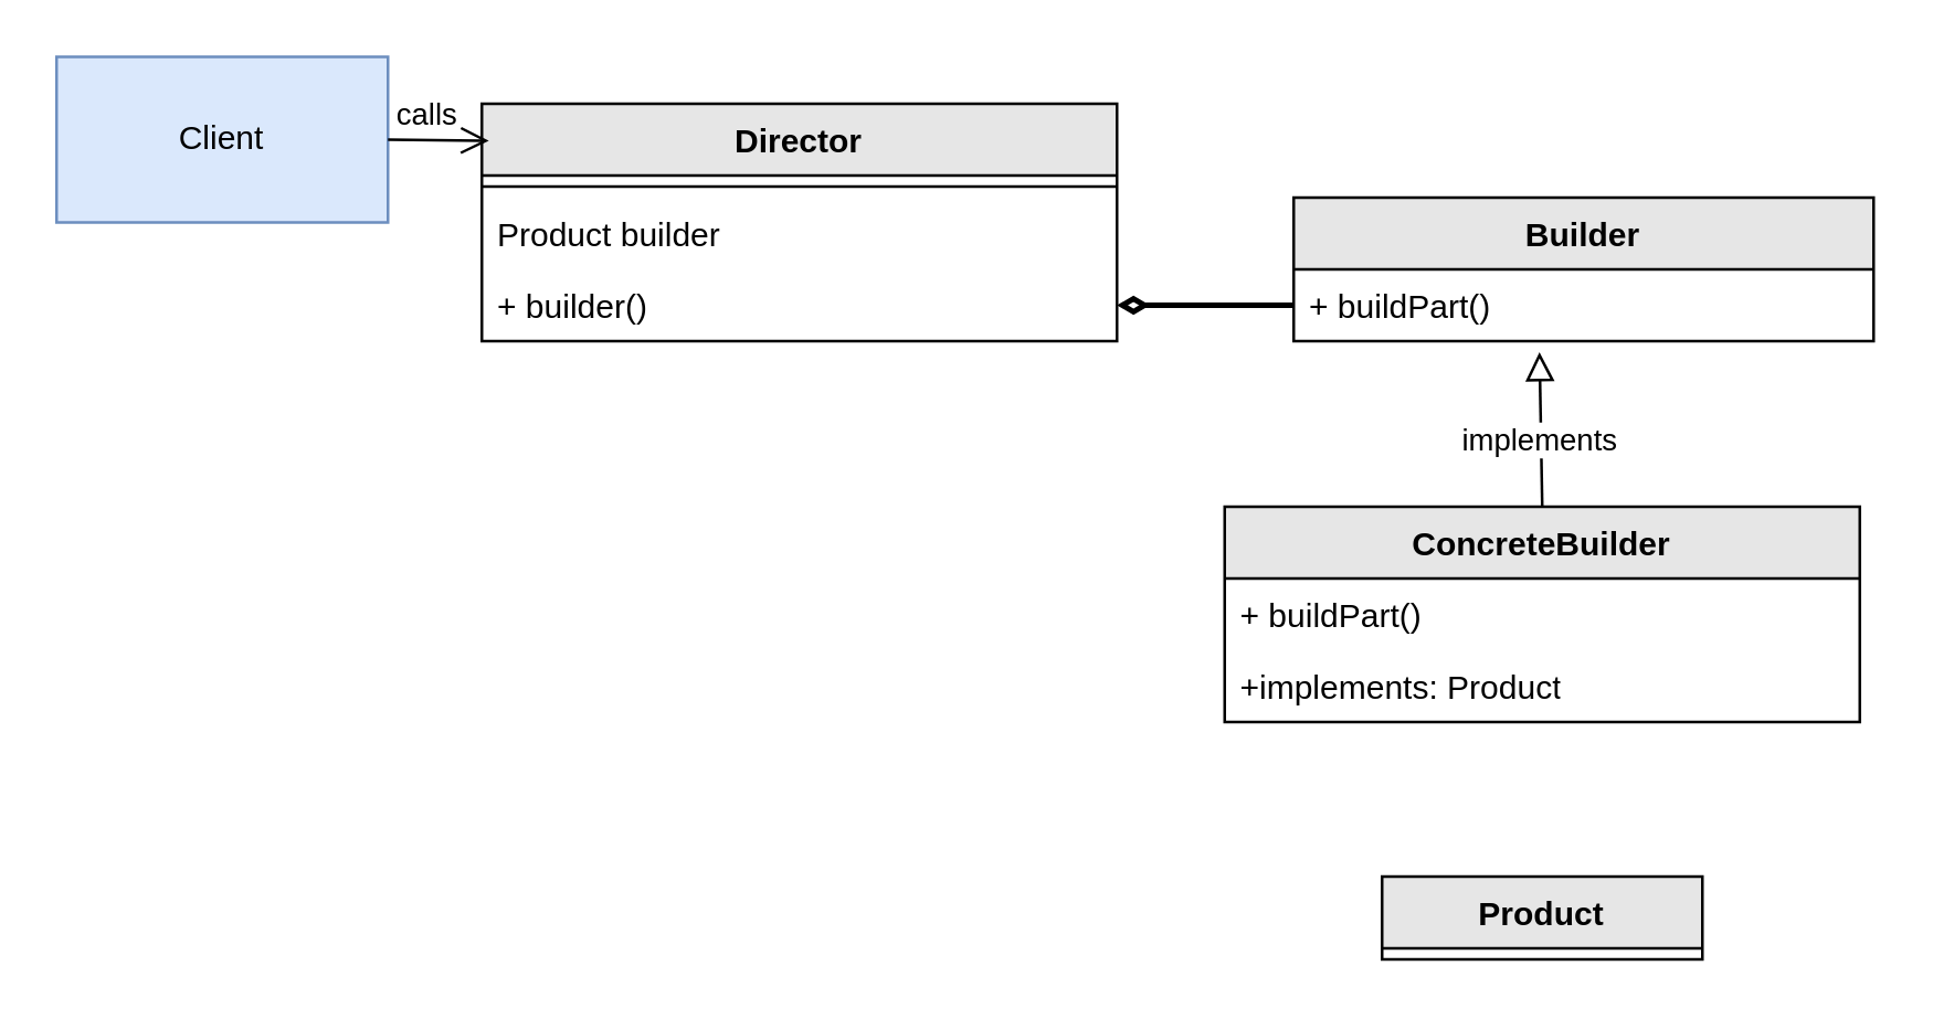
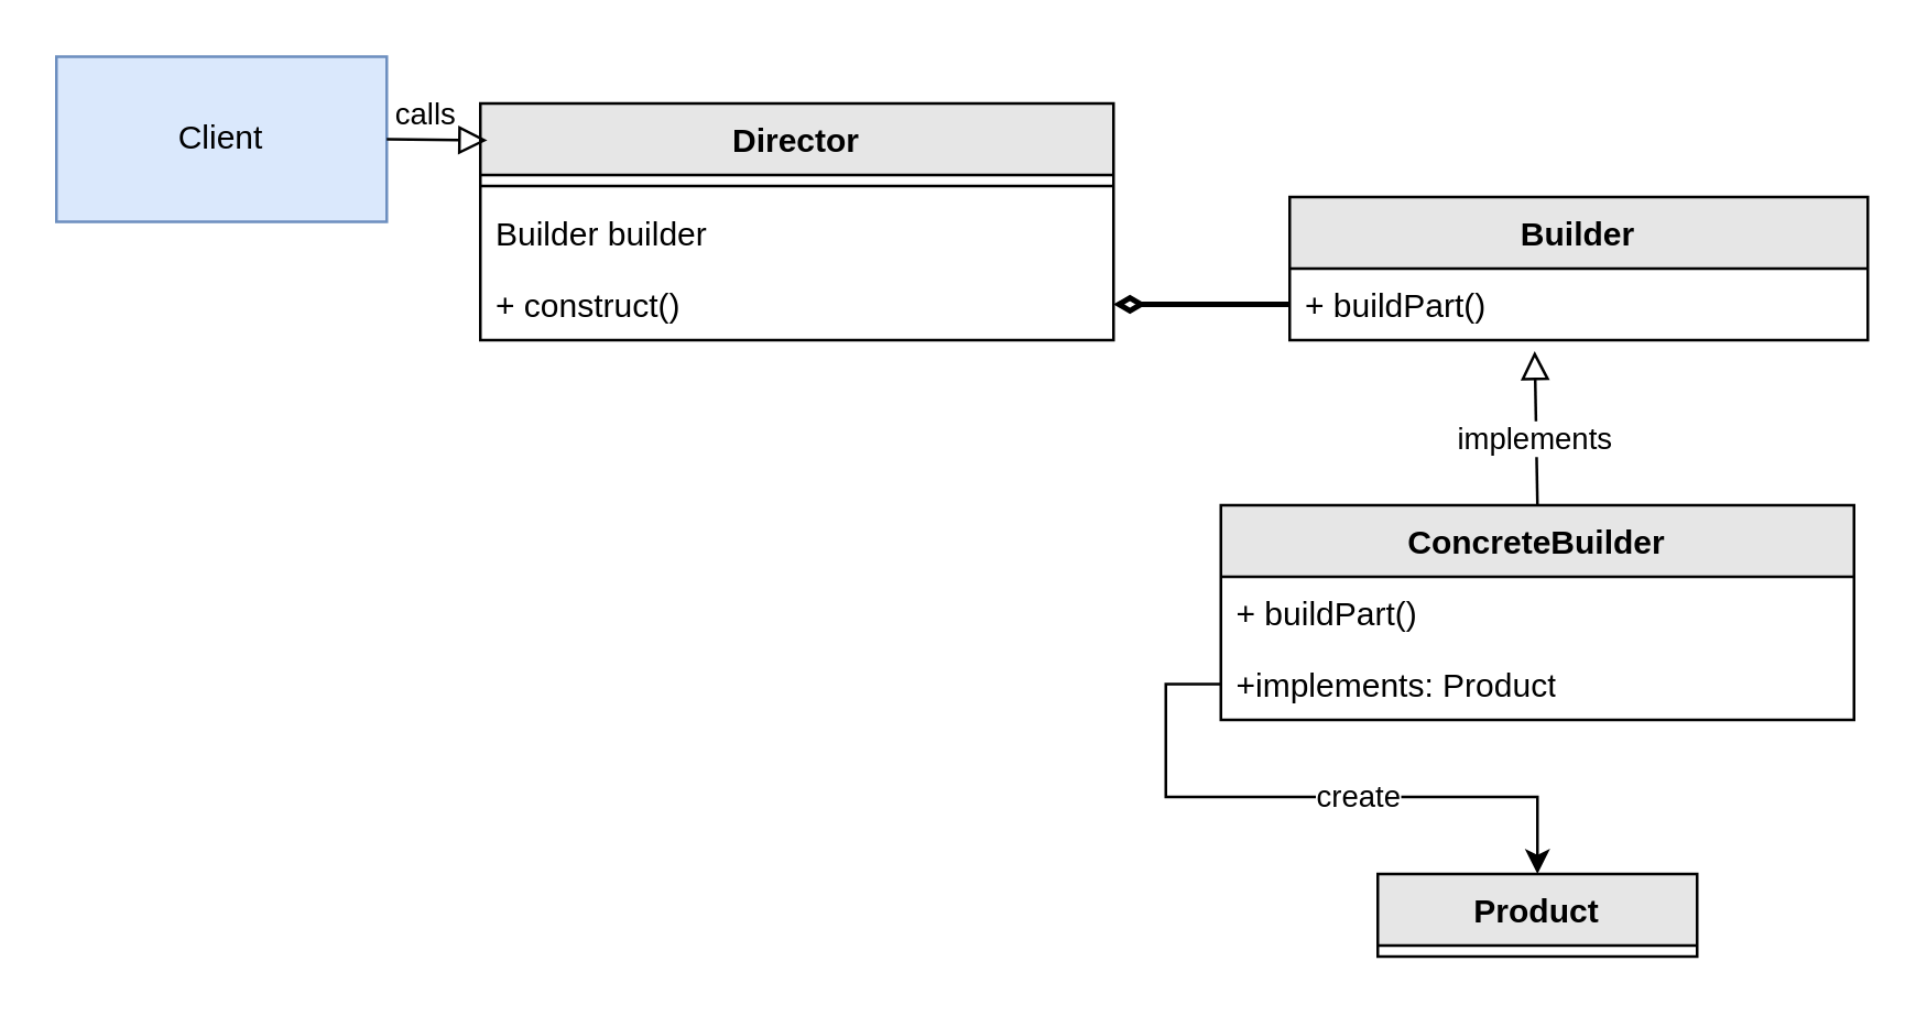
  <mxCell id="0" />
  <mxCell id="1" parent="0" />
  <mxCell id="2" value="Director" style="swimlane;fontStyle=1;align=center;verticalAlign=top;childLayout=stackLayout;horizontal=1;startSize=26;horizontalStack=0;resizeParent=1;resizeParentMax=0;resizeLast=0;collapsible=1;marginBottom=0;whiteSpace=wrap;html=1;fillColor=#E6E6E6;" vertex="1" parent="1"><mxGeometry x="174" y="37" width="230" height="86" as="geometry" /></mxCell>
  <mxCell id="3" value="" style="line;strokeWidth=1;fillColor=none;align=left;verticalAlign=middle;spacingTop=-1;spacingLeft=3;spacingRight=3;rotatable=0;labelPosition=right;points=[];portConstraint=eastwest;strokeColor=inherit;" vertex="1" parent="2"><mxGeometry y="26" width="230" height="8" as="geometry" /></mxCell>
- <mxCell id="4" value="Product builder" style="text;strokeColor=none;fillColor=none;align=left;verticalAlign=top;spacingLeft=4;spacingRight=4;overflow=hidden;rotatable=0;points=[[0,0.5],[1,0.5]];portConstraint=eastwest;whiteSpace=wrap;html=1;" vertex="1" parent="2"><mxGeometry y="34" width="230" height="26" as="geometry" /></mxCell>
- <mxCell id="5" value="+ builder()" style="text;strokeColor=none;fillColor=none;align=left;verticalAlign=top;spacingLeft=4;spacingRight=4;overflow=hidden;rotatable=0;points=[[0,0.5],[1,0.5]];portConstraint=eastwest;whiteSpace=wrap;html=1;" vertex="1" parent="2"><mxGeometry y="60" width="230" height="26" as="geometry" /></mxCell>
+ <mxCell id="4" value="Builder builder" style="text;strokeColor=none;fillColor=none;align=left;verticalAlign=top;spacingLeft=4;spacingRight=4;overflow=hidden;rotatable=0;points=[[0,0.5],[1,0.5]];portConstraint=eastwest;whiteSpace=wrap;html=1;" vertex="1" parent="2"><mxGeometry y="34" width="230" height="26" as="geometry" /></mxCell>
+ <mxCell id="5" value="+ construct()" style="text;strokeColor=none;fillColor=none;align=left;verticalAlign=top;spacingLeft=4;spacingRight=4;overflow=hidden;rotatable=0;points=[[0,0.5],[1,0.5]];portConstraint=eastwest;whiteSpace=wrap;html=1;" vertex="1" parent="2"><mxGeometry y="60" width="230" height="26" as="geometry" /></mxCell>
  <mxCell id="6" value="Builder" style="swimlane;fontStyle=1;align=center;verticalAlign=top;childLayout=stackLayout;horizontal=1;startSize=26;horizontalStack=0;resizeParent=1;resizeParentMax=0;resizeLast=0;collapsible=1;marginBottom=0;whiteSpace=wrap;html=1;fillColor=#E6E6E6;" vertex="1" parent="1"><mxGeometry x="468" y="71" width="210" height="52" as="geometry" /></mxCell>
  <mxCell id="7" value="+ buildPart()" style="text;strokeColor=none;fillColor=none;align=left;verticalAlign=top;spacingLeft=4;spacingRight=4;overflow=hidden;rotatable=0;points=[[0,0.5],[1,0.5]];portConstraint=eastwest;whiteSpace=wrap;html=1;" vertex="1" parent="6"><mxGeometry y="26" width="210" height="26" as="geometry" /></mxCell>
  <mxCell id="8" value="ConcreteBuilder" style="swimlane;fontStyle=1;align=center;verticalAlign=top;childLayout=stackLayout;horizontal=1;startSize=26;horizontalStack=0;resizeParent=1;resizeParentMax=0;resizeLast=0;collapsible=1;marginBottom=0;whiteSpace=wrap;html=1;fillColor=#E6E6E6;" vertex="1" parent="1"><mxGeometry x="443" y="183" width="230" height="78" as="geometry" /></mxCell>
  <mxCell id="9" value="+ buildPart()" style="text;strokeColor=none;fillColor=none;align=left;verticalAlign=top;spacingLeft=4;spacingRight=4;overflow=hidden;rotatable=0;points=[[0,0.5],[1,0.5]];portConstraint=eastwest;whiteSpace=wrap;html=1;" vertex="1" parent="8"><mxGeometry y="26" width="230" height="26" as="geometry" /></mxCell>
  <mxCell id="10" value="+implements: Product" style="text;strokeColor=none;fillColor=none;align=left;verticalAlign=top;spacingLeft=4;spacingRight=4;overflow=hidden;rotatable=0;points=[[0,0.5],[1,0.5]];portConstraint=eastwest;whiteSpace=wrap;html=1;" vertex="1" parent="8"><mxGeometry y="52" width="230" height="26" as="geometry" /></mxCell>
  <mxCell id="11" value="Product" style="swimlane;fontStyle=1;align=center;verticalAlign=top;childLayout=stackLayout;horizontal=1;startSize=26;horizontalStack=0;resizeParent=1;resizeParentMax=0;resizeLast=0;collapsible=1;marginBottom=0;whiteSpace=wrap;html=1;fillColor=#E6E6E6;" vertex="1" parent="1"><mxGeometry x="500" y="317" width="116" height="30" as="geometry" /></mxCell>
  <mxCell id="12" value="implements" style="html=1;verticalAlign=bottom;endArrow=block;endSize=8;curved=0;rounded=0;exitX=0.5;exitY=0;exitDx=0;exitDy=0;endFill=0;" edge="1" parent="1" source="8"><mxGeometry x="-0.455" y="1" relative="1" as="geometry"><mxPoint x="250" y="307" as="sourcePoint" /><mxPoint x="557" y="127" as="targetPoint" /><mxPoint as="offset" /></mxGeometry></mxCell>
  <mxCell id="13" value="Client" style="rounded=0;whiteSpace=wrap;html=1;fillColor=#dae8fc;strokeColor=#6c8ebf;" vertex="1" parent="1"><mxGeometry x="20" y="20" width="120" height="60" as="geometry" /></mxCell>
- <mxCell id="14" value="calls" style="html=1;verticalAlign=bottom;endArrow=open;endSize=8;curved=0;rounded=0;exitX=1;exitY=0.5;exitDx=0;exitDy=0;endFill=0;entryX=0.011;entryY=0.156;entryDx=0;entryDy=0;entryPerimeter=0;" edge="1" parent="1" source="13" target="2"><mxGeometry x="-0.225" relative="1" as="geometry"><mxPoint x="92" y="247" as="sourcePoint" /><mxPoint x="299" y="161" as="targetPoint" /><mxPoint as="offset" /></mxGeometry></mxCell>
+ <mxCell id="14" value="calls" style="html=1;verticalAlign=bottom;endArrow=block;endSize=8;curved=0;rounded=0;exitX=1;exitY=0.5;exitDx=0;exitDy=0;endFill=0;entryX=0.011;entryY=0.156;entryDx=0;entryDy=0;entryPerimeter=0;" edge="1" parent="1" source="13" target="2"><mxGeometry x="-0.225" relative="1" as="geometry"><mxPoint x="92" y="247" as="sourcePoint" /><mxPoint x="299" y="161" as="targetPoint" /><mxPoint as="offset" /></mxGeometry></mxCell>
+ <mxCell id="15" style="edgeStyle=orthogonalEdgeStyle;rounded=0;orthogonalLoop=1;jettySize=auto;html=1;" edge="1" parent="1" source="10" target="11"><mxGeometry relative="1" as="geometry" /></mxCell>
+ <mxCell id="16" value="create" style="edgeLabel;html=1;align=center;verticalAlign=middle;resizable=0;points=[];" vertex="1" connectable="0" parent="15"><mxGeometry x="0.161" y="1" relative="1" as="geometry"><mxPoint as="offset" /></mxGeometry></mxCell>
  <mxCell id="17" style="edgeStyle=orthogonalEdgeStyle;rounded=0;orthogonalLoop=1;jettySize=auto;html=1;exitX=0;exitY=0.5;exitDx=0;exitDy=0;entryX=1;entryY=0.5;entryDx=0;entryDy=0;endArrow=diamondThin;endFill=0;strokeWidth=2;" edge="1" parent="1" source="7" target="5"><mxGeometry relative="1" as="geometry" /></mxCell>
